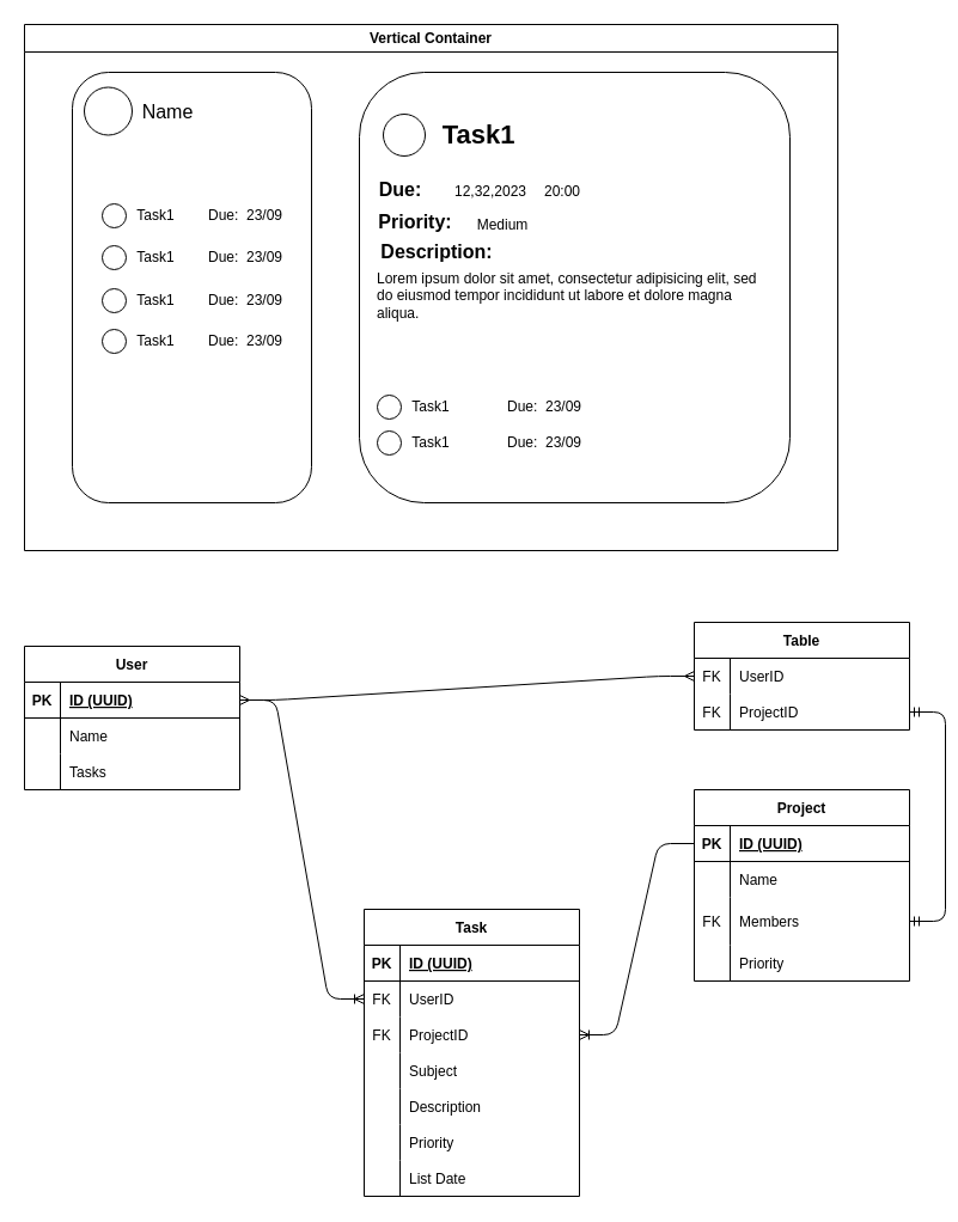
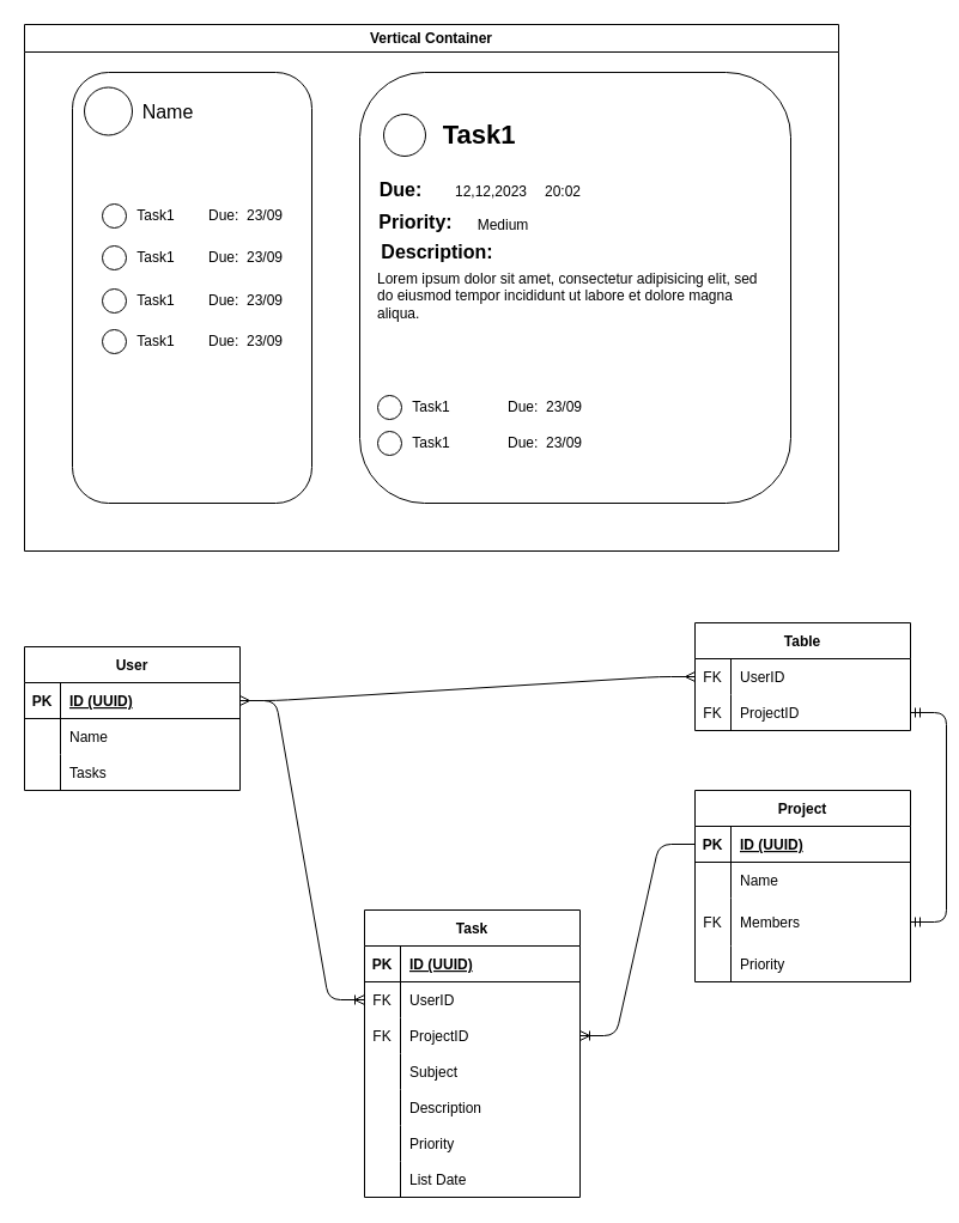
  <mxCell id="0" />
  <mxCell id="1" parent="0" />
  <mxCell id="2" value="Vertical Container" style="swimlane;whiteSpace=wrap;html=1;" parent="1" vertex="1"><mxGeometry x="20" y="20" width="680" height="440" as="geometry" /></mxCell>
  <mxCell id="3" value="" style="rounded=1;whiteSpace=wrap;html=1;" parent="2" vertex="1"><mxGeometry x="40" y="40" width="200" height="360" as="geometry" /></mxCell>
  <mxCell id="4" value="" style="rounded=1;whiteSpace=wrap;html=1;" parent="2" vertex="1"><mxGeometry x="280" y="40" width="360" height="360" as="geometry" /></mxCell>
  <mxCell id="5" value="Task1" style="text;html=1;strokeColor=none;fillColor=none;align=center;verticalAlign=middle;whiteSpace=wrap;rounded=0;" parent="2" vertex="1"><mxGeometry x="80" y="145" width="60" height="30" as="geometry" /></mxCell>
  <mxCell id="6" value="" style="ellipse;whiteSpace=wrap;html=1;aspect=fixed;" parent="2" vertex="1"><mxGeometry x="65" y="150" width="20" height="20" as="geometry" /></mxCell>
  <mxCell id="7" value="Due:&amp;nbsp; 23/09" style="text;html=1;strokeColor=none;fillColor=none;align=center;verticalAlign=middle;whiteSpace=wrap;rounded=0;" parent="2" vertex="1"><mxGeometry x="150" y="145" width="70" height="30" as="geometry" /></mxCell>
  <mxCell id="8" value="Task1" style="text;html=1;strokeColor=none;fillColor=none;align=center;verticalAlign=middle;whiteSpace=wrap;rounded=0;" parent="2" vertex="1"><mxGeometry x="80" y="180" width="60" height="30" as="geometry" /></mxCell>
  <mxCell id="9" value="" style="ellipse;whiteSpace=wrap;html=1;aspect=fixed;" parent="2" vertex="1"><mxGeometry x="65" y="185" width="20" height="20" as="geometry" /></mxCell>
  <mxCell id="10" value="Due:&amp;nbsp; 23/09" style="text;html=1;strokeColor=none;fillColor=none;align=center;verticalAlign=middle;whiteSpace=wrap;rounded=0;" parent="2" vertex="1"><mxGeometry x="150" y="180" width="70" height="30" as="geometry" /></mxCell>
  <mxCell id="11" value="Task1" style="text;html=1;strokeColor=none;fillColor=none;align=center;verticalAlign=middle;whiteSpace=wrap;rounded=0;" parent="2" vertex="1"><mxGeometry x="80" y="216" width="60" height="30" as="geometry" /></mxCell>
  <mxCell id="12" value="" style="ellipse;whiteSpace=wrap;html=1;aspect=fixed;" parent="2" vertex="1"><mxGeometry x="65" y="221" width="20" height="20" as="geometry" /></mxCell>
  <mxCell id="13" value="Due:&amp;nbsp; 23/09" style="text;html=1;strokeColor=none;fillColor=none;align=center;verticalAlign=middle;whiteSpace=wrap;rounded=0;" parent="2" vertex="1"><mxGeometry x="150" y="216" width="70" height="30" as="geometry" /></mxCell>
  <mxCell id="14" value="Task1" style="text;html=1;strokeColor=none;fillColor=none;align=center;verticalAlign=middle;whiteSpace=wrap;rounded=0;" parent="2" vertex="1"><mxGeometry x="80" y="250" width="60" height="30" as="geometry" /></mxCell>
  <mxCell id="15" value="" style="ellipse;whiteSpace=wrap;html=1;aspect=fixed;" parent="2" vertex="1"><mxGeometry x="65" y="255" width="20" height="20" as="geometry" /></mxCell>
  <mxCell id="16" value="Due:&amp;nbsp; 23/09" style="text;html=1;strokeColor=none;fillColor=none;align=center;verticalAlign=middle;whiteSpace=wrap;rounded=0;" parent="2" vertex="1"><mxGeometry x="150" y="250" width="70" height="30" as="geometry" /></mxCell>
  <mxCell id="17" value="" style="ellipse;whiteSpace=wrap;html=1;aspect=fixed;" parent="2" vertex="1"><mxGeometry x="300" y="75" width="35" height="35" as="geometry" /></mxCell>
  <mxCell id="18" value="Task1" style="text;html=1;strokeColor=none;fillColor=none;align=center;verticalAlign=middle;whiteSpace=wrap;rounded=0;fontSize=22;fontStyle=1" parent="2" vertex="1"><mxGeometry x="320" y="62.5" width="120" height="60" as="geometry" /></mxCell>
  <mxCell id="19" value="Description:" style="text;html=1;strokeColor=none;fillColor=none;align=center;verticalAlign=middle;whiteSpace=wrap;rounded=0;fontSize=16;fontStyle=1" parent="2" vertex="1"><mxGeometry x="280" y="175" width="130" height="30" as="geometry" /></mxCell>
  <mxCell id="20" value="&lt;h1&gt;&lt;br&gt;&lt;/h1&gt;&lt;p&gt;Lorem ipsum dolor sit amet, consectetur adipisicing elit, sed do eiusmod tempor incididunt ut labore et dolore magna aliqua.&lt;/p&gt;" style="text;html=1;strokeColor=none;fillColor=none;spacing=5;spacingTop=-20;whiteSpace=wrap;overflow=hidden;rounded=0;" parent="2" vertex="1"><mxGeometry x="290" y="155" width="340" height="100" as="geometry" /></mxCell>
  <mxCell id="21" value="&lt;font style=&quot;font-size: 16px;&quot;&gt;&lt;b&gt;Due:&lt;/b&gt;&lt;/font&gt;" style="text;html=1;strokeColor=none;fillColor=none;align=center;verticalAlign=middle;whiteSpace=wrap;rounded=0;" parent="2" vertex="1"><mxGeometry x="267.5" y="122.5" width="92.5" height="30" as="geometry" /></mxCell>
- <mxCell id="22" value="12,32,2023" style="text;html=1;strokeColor=none;fillColor=none;align=center;verticalAlign=middle;whiteSpace=wrap;rounded=0;" parent="2" vertex="1"><mxGeometry x="360" y="125" width="60" height="30" as="geometry" /></mxCell>
- <mxCell id="23" value="20:00" style="text;html=1;strokeColor=none;fillColor=none;align=center;verticalAlign=middle;whiteSpace=wrap;rounded=0;" parent="2" vertex="1"><mxGeometry x="420" y="125" width="60" height="30" as="geometry" /></mxCell>
+ <mxCell id="22" value="12,12,2023" style="text;html=1;strokeColor=none;fillColor=none;align=center;verticalAlign=middle;whiteSpace=wrap;rounded=0;" parent="2" vertex="1"><mxGeometry x="360" y="125" width="60" height="30" as="geometry" /></mxCell>
+ <mxCell id="23" value="20:02" style="text;html=1;strokeColor=none;fillColor=none;align=center;verticalAlign=middle;whiteSpace=wrap;rounded=0;" parent="2" vertex="1"><mxGeometry x="420" y="125" width="60" height="30" as="geometry" /></mxCell>
  <mxCell id="24" value="Task1" style="text;html=1;strokeColor=none;fillColor=none;align=center;verticalAlign=middle;whiteSpace=wrap;rounded=0;" parent="2" vertex="1"><mxGeometry x="310" y="305" width="60" height="30" as="geometry" /></mxCell>
  <mxCell id="25" value="" style="ellipse;whiteSpace=wrap;html=1;aspect=fixed;" parent="2" vertex="1"><mxGeometry x="295" y="310" width="20" height="20" as="geometry" /></mxCell>
  <mxCell id="26" value="Due:&amp;nbsp; 23/09" style="text;html=1;strokeColor=none;fillColor=none;align=center;verticalAlign=middle;whiteSpace=wrap;rounded=0;" parent="2" vertex="1"><mxGeometry x="400" y="305" width="70" height="30" as="geometry" /></mxCell>
  <mxCell id="27" value="" style="ellipse;whiteSpace=wrap;html=1;aspect=fixed;" parent="2" vertex="1"><mxGeometry x="50" y="52.5" width="40" height="40" as="geometry" /></mxCell>
  <mxCell id="28" value="Name" style="text;html=1;strokeColor=none;fillColor=none;align=center;verticalAlign=middle;whiteSpace=wrap;rounded=0;fontSize=16;" parent="2" vertex="1"><mxGeometry x="65" y="57.5" width="110" height="30" as="geometry" /></mxCell>
  <mxCell id="29" value="&lt;font style=&quot;font-size: 16px;&quot;&gt;&lt;b&gt;Priority:&lt;/b&gt;&lt;/font&gt;" style="text;html=1;strokeColor=none;fillColor=none;align=center;verticalAlign=middle;whiteSpace=wrap;rounded=0;" parent="2" vertex="1"><mxGeometry x="283.75" y="150" width="86.25" height="30" as="geometry" /></mxCell>
  <mxCell id="30" value="Medium" style="text;html=1;strokeColor=none;fillColor=none;align=center;verticalAlign=middle;whiteSpace=wrap;rounded=0;" parent="2" vertex="1"><mxGeometry x="370" y="152.5" width="60" height="30" as="geometry" /></mxCell>
  <mxCell id="31" value="Task1" style="text;html=1;strokeColor=none;fillColor=none;align=center;verticalAlign=middle;whiteSpace=wrap;rounded=0;" parent="2" vertex="1"><mxGeometry x="310" y="335" width="60" height="30" as="geometry" /></mxCell>
  <mxCell id="32" value="" style="ellipse;whiteSpace=wrap;html=1;aspect=fixed;" parent="2" vertex="1"><mxGeometry x="295" y="340" width="20" height="20" as="geometry" /></mxCell>
  <mxCell id="33" value="Due:&amp;nbsp; 23/09" style="text;html=1;strokeColor=none;fillColor=none;align=center;verticalAlign=middle;whiteSpace=wrap;rounded=0;" parent="2" vertex="1"><mxGeometry x="400" y="335" width="70" height="30" as="geometry" /></mxCell>
  <mxCell id="34" value="User" style="shape=table;startSize=30;container=1;collapsible=1;childLayout=tableLayout;fixedRows=1;rowLines=0;fontStyle=1;align=center;resizeLast=1;" parent="1" vertex="1"><mxGeometry x="20" y="540" width="180" height="120" as="geometry" /></mxCell>
  <mxCell id="35" value="" style="shape=tableRow;horizontal=0;startSize=0;swimlaneHead=0;swimlaneBody=0;fillColor=none;collapsible=0;dropTarget=0;points=[[0,0.5],[1,0.5]];portConstraint=eastwest;top=0;left=0;right=0;bottom=1;" parent="34" vertex="1"><mxGeometry y="30" width="180" height="30" as="geometry" /></mxCell>
  <mxCell id="36" value="PK" style="shape=partialRectangle;connectable=0;fillColor=none;top=0;left=0;bottom=0;right=0;fontStyle=1;overflow=hidden;" parent="35" vertex="1"><mxGeometry width="30" height="30" as="geometry"><mxRectangle width="30" height="30" as="alternateBounds" /></mxGeometry></mxCell>
  <mxCell id="37" value="ID (UUID)" style="shape=partialRectangle;connectable=0;fillColor=none;top=0;left=0;bottom=0;right=0;align=left;spacingLeft=6;fontStyle=5;overflow=hidden;" parent="35" vertex="1"><mxGeometry x="30" width="150" height="30" as="geometry"><mxRectangle width="150" height="30" as="alternateBounds" /></mxGeometry></mxCell>
  <mxCell id="38" value="" style="shape=tableRow;horizontal=0;startSize=0;swimlaneHead=0;swimlaneBody=0;fillColor=none;collapsible=0;dropTarget=0;points=[[0,0.5],[1,0.5]];portConstraint=eastwest;top=0;left=0;right=0;bottom=0;" parent="34" vertex="1"><mxGeometry y="60" width="180" height="30" as="geometry" /></mxCell>
  <mxCell id="39" value="" style="shape=partialRectangle;connectable=0;fillColor=none;top=0;left=0;bottom=0;right=0;editable=1;overflow=hidden;" parent="38" vertex="1"><mxGeometry width="30" height="30" as="geometry"><mxRectangle width="30" height="30" as="alternateBounds" /></mxGeometry></mxCell>
  <mxCell id="40" value="Name" style="shape=partialRectangle;connectable=0;fillColor=none;top=0;left=0;bottom=0;right=0;align=left;spacingLeft=6;overflow=hidden;" parent="38" vertex="1"><mxGeometry x="30" width="150" height="30" as="geometry"><mxRectangle width="150" height="30" as="alternateBounds" /></mxGeometry></mxCell>
  <mxCell id="41" value="" style="shape=tableRow;horizontal=0;startSize=0;swimlaneHead=0;swimlaneBody=0;fillColor=none;collapsible=0;dropTarget=0;points=[[0,0.5],[1,0.5]];portConstraint=eastwest;top=0;left=0;right=0;bottom=0;" parent="34" vertex="1"><mxGeometry y="90" width="180" height="30" as="geometry" /></mxCell>
  <mxCell id="42" value="" style="shape=partialRectangle;connectable=0;fillColor=none;top=0;left=0;bottom=0;right=0;editable=1;overflow=hidden;" parent="41" vertex="1"><mxGeometry width="30" height="30" as="geometry"><mxRectangle width="30" height="30" as="alternateBounds" /></mxGeometry></mxCell>
  <mxCell id="43" value="Tasks" style="shape=partialRectangle;connectable=0;fillColor=none;top=0;left=0;bottom=0;right=0;align=left;spacingLeft=6;overflow=hidden;" parent="41" vertex="1"><mxGeometry x="30" width="150" height="30" as="geometry"><mxRectangle width="150" height="30" as="alternateBounds" /></mxGeometry></mxCell>
  <mxCell id="44" value="Task" style="shape=table;startSize=30;container=1;collapsible=1;childLayout=tableLayout;fixedRows=1;rowLines=0;fontStyle=1;align=center;resizeLast=1;" parent="1" vertex="1"><mxGeometry x="304" y="760" width="180" height="240" as="geometry" /></mxCell>
  <mxCell id="45" value="" style="shape=tableRow;horizontal=0;startSize=0;swimlaneHead=0;swimlaneBody=0;fillColor=none;collapsible=0;dropTarget=0;points=[[0,0.5],[1,0.5]];portConstraint=eastwest;top=0;left=0;right=0;bottom=1;" parent="44" vertex="1"><mxGeometry y="30" width="180" height="30" as="geometry" /></mxCell>
  <mxCell id="46" value="PK" style="shape=partialRectangle;connectable=0;fillColor=none;top=0;left=0;bottom=0;right=0;fontStyle=1;overflow=hidden;" parent="45" vertex="1"><mxGeometry width="30" height="30" as="geometry"><mxRectangle width="30" height="30" as="alternateBounds" /></mxGeometry></mxCell>
  <mxCell id="47" value="ID (UUID)" style="shape=partialRectangle;connectable=0;fillColor=none;top=0;left=0;bottom=0;right=0;align=left;spacingLeft=6;fontStyle=5;overflow=hidden;" parent="45" vertex="1"><mxGeometry x="30" width="150" height="30" as="geometry"><mxRectangle width="150" height="30" as="alternateBounds" /></mxGeometry></mxCell>
  <mxCell id="48" value="" style="shape=tableRow;horizontal=0;startSize=0;swimlaneHead=0;swimlaneBody=0;fillColor=none;collapsible=0;dropTarget=0;points=[[0,0.5],[1,0.5]];portConstraint=eastwest;top=0;left=0;right=0;bottom=0;" parent="44" vertex="1"><mxGeometry y="60" width="180" height="30" as="geometry" /></mxCell>
  <mxCell id="49" value="FK" style="shape=partialRectangle;connectable=0;fillColor=none;top=0;left=0;bottom=0;right=0;editable=1;overflow=hidden;" parent="48" vertex="1"><mxGeometry width="30" height="30" as="geometry"><mxRectangle width="30" height="30" as="alternateBounds" /></mxGeometry></mxCell>
  <mxCell id="50" value="UserID" style="shape=partialRectangle;connectable=0;fillColor=none;top=0;left=0;bottom=0;right=0;align=left;spacingLeft=6;overflow=hidden;" parent="48" vertex="1"><mxGeometry x="30" width="150" height="30" as="geometry"><mxRectangle width="150" height="30" as="alternateBounds" /></mxGeometry></mxCell>
  <mxCell id="51" value="" style="shape=tableRow;horizontal=0;startSize=0;swimlaneHead=0;swimlaneBody=0;fillColor=none;collapsible=0;dropTarget=0;points=[[0,0.5],[1,0.5]];portConstraint=eastwest;top=0;left=0;right=0;bottom=0;" parent="44" vertex="1"><mxGeometry y="90" width="180" height="30" as="geometry" /></mxCell>
  <mxCell id="52" value="FK" style="shape=partialRectangle;connectable=0;fillColor=none;top=0;left=0;bottom=0;right=0;editable=1;overflow=hidden;" parent="51" vertex="1"><mxGeometry width="30" height="30" as="geometry"><mxRectangle width="30" height="30" as="alternateBounds" /></mxGeometry></mxCell>
  <mxCell id="53" value="ProjectID" style="shape=partialRectangle;connectable=0;fillColor=none;top=0;left=0;bottom=0;right=0;align=left;spacingLeft=6;overflow=hidden;" parent="51" vertex="1"><mxGeometry x="30" width="150" height="30" as="geometry"><mxRectangle width="150" height="30" as="alternateBounds" /></mxGeometry></mxCell>
  <mxCell id="54" value="" style="shape=tableRow;horizontal=0;startSize=0;swimlaneHead=0;swimlaneBody=0;fillColor=none;collapsible=0;dropTarget=0;points=[[0,0.5],[1,0.5]];portConstraint=eastwest;top=0;left=0;right=0;bottom=0;" parent="44" vertex="1"><mxGeometry y="120" width="180" height="30" as="geometry" /></mxCell>
  <mxCell id="55" value="" style="shape=partialRectangle;connectable=0;fillColor=none;top=0;left=0;bottom=0;right=0;editable=1;overflow=hidden;" parent="54" vertex="1"><mxGeometry width="30" height="30" as="geometry"><mxRectangle width="30" height="30" as="alternateBounds" /></mxGeometry></mxCell>
  <mxCell id="56" value="Subject" style="shape=partialRectangle;connectable=0;fillColor=none;top=0;left=0;bottom=0;right=0;align=left;spacingLeft=6;overflow=hidden;" parent="54" vertex="1"><mxGeometry x="30" width="150" height="30" as="geometry"><mxRectangle width="150" height="30" as="alternateBounds" /></mxGeometry></mxCell>
  <mxCell id="57" value="" style="shape=tableRow;horizontal=0;startSize=0;swimlaneHead=0;swimlaneBody=0;fillColor=none;collapsible=0;dropTarget=0;points=[[0,0.5],[1,0.5]];portConstraint=eastwest;top=0;left=0;right=0;bottom=0;" parent="44" vertex="1"><mxGeometry y="150" width="180" height="30" as="geometry" /></mxCell>
  <mxCell id="58" value="" style="shape=partialRectangle;connectable=0;fillColor=none;top=0;left=0;bottom=0;right=0;fontStyle=0;overflow=hidden;" parent="57" vertex="1"><mxGeometry width="30" height="30" as="geometry"><mxRectangle width="30" height="30" as="alternateBounds" /></mxGeometry></mxCell>
  <mxCell id="59" value="Description" style="shape=partialRectangle;connectable=0;fillColor=none;top=0;left=0;bottom=0;right=0;align=left;spacingLeft=6;fontStyle=0;overflow=hidden;" parent="57" vertex="1"><mxGeometry x="30" width="150" height="30" as="geometry"><mxRectangle width="150" height="30" as="alternateBounds" /></mxGeometry></mxCell>
  <mxCell id="60" value="" style="shape=tableRow;horizontal=0;startSize=0;swimlaneHead=0;swimlaneBody=0;fillColor=none;collapsible=0;dropTarget=0;points=[[0,0.5],[1,0.5]];portConstraint=eastwest;top=0;left=0;right=0;bottom=0;" parent="44" vertex="1"><mxGeometry y="180" width="180" height="30" as="geometry" /></mxCell>
  <mxCell id="61" value="" style="shape=partialRectangle;connectable=0;fillColor=none;top=0;left=0;bottom=0;right=0;fontStyle=0;overflow=hidden;" parent="60" vertex="1"><mxGeometry width="30" height="30" as="geometry"><mxRectangle width="30" height="30" as="alternateBounds" /></mxGeometry></mxCell>
  <mxCell id="62" value="Priority" style="shape=partialRectangle;connectable=0;fillColor=none;top=0;left=0;bottom=0;right=0;align=left;spacingLeft=6;fontStyle=0;overflow=hidden;" parent="60" vertex="1"><mxGeometry x="30" width="150" height="30" as="geometry"><mxRectangle width="150" height="30" as="alternateBounds" /></mxGeometry></mxCell>
  <mxCell id="63" value="" style="shape=tableRow;horizontal=0;startSize=0;swimlaneHead=0;swimlaneBody=0;fillColor=none;collapsible=0;dropTarget=0;points=[[0,0.5],[1,0.5]];portConstraint=eastwest;top=0;left=0;right=0;bottom=0;" parent="44" vertex="1"><mxGeometry y="210" width="180" height="30" as="geometry" /></mxCell>
  <mxCell id="64" value="" style="shape=partialRectangle;connectable=0;fillColor=none;top=0;left=0;bottom=0;right=0;fontStyle=0;overflow=hidden;" parent="63" vertex="1"><mxGeometry width="30" height="30" as="geometry"><mxRectangle width="30" height="30" as="alternateBounds" /></mxGeometry></mxCell>
  <mxCell id="65" value="List Date" style="shape=partialRectangle;connectable=0;fillColor=none;top=0;left=0;bottom=0;right=0;align=left;spacingLeft=6;fontStyle=0;overflow=hidden;" parent="63" vertex="1"><mxGeometry x="30" width="150" height="30" as="geometry"><mxRectangle width="150" height="30" as="alternateBounds" /></mxGeometry></mxCell>
  <mxCell id="66" value="Project" style="shape=table;startSize=30;container=1;collapsible=1;childLayout=tableLayout;fixedRows=1;rowLines=0;fontStyle=1;align=center;resizeLast=1;" parent="1" vertex="1"><mxGeometry x="580" y="660" width="180" height="160" as="geometry" /></mxCell>
  <mxCell id="67" value="" style="shape=tableRow;horizontal=0;startSize=0;swimlaneHead=0;swimlaneBody=0;fillColor=none;collapsible=0;dropTarget=0;points=[[0,0.5],[1,0.5]];portConstraint=eastwest;top=0;left=0;right=0;bottom=1;" parent="66" vertex="1"><mxGeometry y="30" width="180" height="30" as="geometry" /></mxCell>
  <mxCell id="68" value="PK" style="shape=partialRectangle;connectable=0;fillColor=none;top=0;left=0;bottom=0;right=0;fontStyle=1;overflow=hidden;" parent="67" vertex="1"><mxGeometry width="30" height="30" as="geometry"><mxRectangle width="30" height="30" as="alternateBounds" /></mxGeometry></mxCell>
  <mxCell id="69" value="ID (UUID)" style="shape=partialRectangle;connectable=0;fillColor=none;top=0;left=0;bottom=0;right=0;align=left;spacingLeft=6;fontStyle=5;overflow=hidden;" parent="67" vertex="1"><mxGeometry x="30" width="150" height="30" as="geometry"><mxRectangle width="150" height="30" as="alternateBounds" /></mxGeometry></mxCell>
  <mxCell id="70" value="" style="shape=tableRow;horizontal=0;startSize=0;swimlaneHead=0;swimlaneBody=0;fillColor=none;collapsible=0;dropTarget=0;points=[[0,0.5],[1,0.5]];portConstraint=eastwest;top=0;left=0;right=0;bottom=0;" parent="66" vertex="1"><mxGeometry y="60" width="180" height="30" as="geometry" /></mxCell>
  <mxCell id="71" value="" style="shape=partialRectangle;connectable=0;fillColor=none;top=0;left=0;bottom=0;right=0;editable=1;overflow=hidden;" parent="70" vertex="1"><mxGeometry width="30" height="30" as="geometry"><mxRectangle width="30" height="30" as="alternateBounds" /></mxGeometry></mxCell>
  <mxCell id="72" value="Name" style="shape=partialRectangle;connectable=0;fillColor=none;top=0;left=0;bottom=0;right=0;align=left;spacingLeft=6;overflow=hidden;" parent="70" vertex="1"><mxGeometry x="30" width="150" height="30" as="geometry"><mxRectangle width="150" height="30" as="alternateBounds" /></mxGeometry></mxCell>
  <mxCell id="73" value="" style="shape=tableRow;horizontal=0;startSize=0;swimlaneHead=0;swimlaneBody=0;fillColor=none;collapsible=0;dropTarget=0;points=[[0,0.5],[1,0.5]];portConstraint=eastwest;top=0;left=0;right=0;bottom=0;" parent="66" vertex="1"><mxGeometry y="90" width="180" height="40" as="geometry" /></mxCell>
  <mxCell id="74" value="FK" style="shape=partialRectangle;connectable=0;fillColor=none;top=0;left=0;bottom=0;right=0;editable=1;overflow=hidden;" parent="73" vertex="1"><mxGeometry width="30" height="40" as="geometry"><mxRectangle width="30" height="40" as="alternateBounds" /></mxGeometry></mxCell>
  <mxCell id="75" value="Members" style="shape=partialRectangle;connectable=0;fillColor=none;top=0;left=0;bottom=0;right=0;align=left;spacingLeft=6;overflow=hidden;" parent="73" vertex="1"><mxGeometry x="30" width="150" height="40" as="geometry"><mxRectangle width="150" height="40" as="alternateBounds" /></mxGeometry></mxCell>
  <mxCell id="76" value="" style="shape=tableRow;horizontal=0;startSize=0;swimlaneHead=0;swimlaneBody=0;fillColor=none;collapsible=0;dropTarget=0;points=[[0,0.5],[1,0.5]];portConstraint=eastwest;top=0;left=0;right=0;bottom=0;" parent="66" vertex="1"><mxGeometry y="130" width="180" height="30" as="geometry" /></mxCell>
  <mxCell id="77" value="" style="shape=partialRectangle;connectable=0;fillColor=none;top=0;left=0;bottom=0;right=0;editable=1;overflow=hidden;" parent="76" vertex="1"><mxGeometry width="30" height="30" as="geometry"><mxRectangle width="30" height="30" as="alternateBounds" /></mxGeometry></mxCell>
  <mxCell id="78" value="Priority" style="shape=partialRectangle;connectable=0;fillColor=none;top=0;left=0;bottom=0;right=0;align=left;spacingLeft=6;overflow=hidden;" parent="76" vertex="1"><mxGeometry x="30" width="150" height="30" as="geometry"><mxRectangle width="150" height="30" as="alternateBounds" /></mxGeometry></mxCell>
  <mxCell id="79" value="" style="edgeStyle=entityRelationEdgeStyle;fontSize=12;html=1;endArrow=ERoneToMany;exitX=1;exitY=0.5;exitDx=0;exitDy=0;entryX=0;entryY=0.5;entryDx=0;entryDy=0;" parent="1" source="35" target="48" edge="1"><mxGeometry width="100" height="100" relative="1" as="geometry"><mxPoint x="340" y="800" as="sourcePoint" /><mxPoint x="440" y="700" as="targetPoint" /></mxGeometry></mxCell>
  <mxCell id="80" value="" style="edgeStyle=entityRelationEdgeStyle;fontSize=12;html=1;endArrow=ERoneToMany;exitX=0;exitY=0.5;exitDx=0;exitDy=0;entryX=1;entryY=0.5;entryDx=0;entryDy=0;" parent="1" source="67" target="51" edge="1"><mxGeometry width="100" height="100" relative="1" as="geometry"><mxPoint x="340" y="800" as="sourcePoint" /><mxPoint x="440" y="700" as="targetPoint" /></mxGeometry></mxCell>
  <mxCell id="81" value="Table" style="shape=table;startSize=30;container=1;collapsible=1;childLayout=tableLayout;fixedRows=1;rowLines=0;fontStyle=1;align=center;resizeLast=1;" parent="1" vertex="1"><mxGeometry x="580" y="520" width="180" height="90" as="geometry" /></mxCell>
  <mxCell id="82" value="" style="shape=tableRow;horizontal=0;startSize=0;swimlaneHead=0;swimlaneBody=0;fillColor=none;collapsible=0;dropTarget=0;points=[[0,0.5],[1,0.5]];portConstraint=eastwest;top=0;left=0;right=0;bottom=0;" parent="81" vertex="1"><mxGeometry y="30" width="180" height="30" as="geometry" /></mxCell>
  <mxCell id="83" value="FK" style="shape=partialRectangle;connectable=0;fillColor=none;top=0;left=0;bottom=0;right=0;editable=1;overflow=hidden;" parent="82" vertex="1"><mxGeometry width="30" height="30" as="geometry"><mxRectangle width="30" height="30" as="alternateBounds" /></mxGeometry></mxCell>
  <mxCell id="84" value="UserID" style="shape=partialRectangle;connectable=0;fillColor=none;top=0;left=0;bottom=0;right=0;align=left;spacingLeft=6;overflow=hidden;" parent="82" vertex="1"><mxGeometry x="30" width="150" height="30" as="geometry"><mxRectangle width="150" height="30" as="alternateBounds" /></mxGeometry></mxCell>
  <mxCell id="85" value="" style="shape=tableRow;horizontal=0;startSize=0;swimlaneHead=0;swimlaneBody=0;fillColor=none;collapsible=0;dropTarget=0;points=[[0,0.5],[1,0.5]];portConstraint=eastwest;top=0;left=0;right=0;bottom=0;" parent="81" vertex="1"><mxGeometry y="60" width="180" height="30" as="geometry" /></mxCell>
  <mxCell id="86" value="FK" style="shape=partialRectangle;connectable=0;fillColor=none;top=0;left=0;bottom=0;right=0;editable=1;overflow=hidden;" parent="85" vertex="1"><mxGeometry width="30" height="30" as="geometry"><mxRectangle width="30" height="30" as="alternateBounds" /></mxGeometry></mxCell>
  <mxCell id="87" value="ProjectID" style="shape=partialRectangle;connectable=0;fillColor=none;top=0;left=0;bottom=0;right=0;align=left;spacingLeft=6;overflow=hidden;" parent="85" vertex="1"><mxGeometry x="30" width="150" height="30" as="geometry"><mxRectangle width="150" height="30" as="alternateBounds" /></mxGeometry></mxCell>
  <mxCell id="88" value="" style="edgeStyle=entityRelationEdgeStyle;fontSize=12;html=1;endArrow=ERmandOne;startArrow=ERmandOne;exitX=1;exitY=0.5;exitDx=0;exitDy=0;entryX=1;entryY=0.5;entryDx=0;entryDy=0;" parent="1" source="85" target="73" edge="1"><mxGeometry width="100" height="100" relative="1" as="geometry"><mxPoint x="340" y="680" as="sourcePoint" /><mxPoint x="440" y="580" as="targetPoint" /></mxGeometry></mxCell>
  <mxCell id="89" value="" style="edgeStyle=entityRelationEdgeStyle;fontSize=12;html=1;endArrow=ERmany;startArrow=ERmany;exitX=1;exitY=0.5;exitDx=0;exitDy=0;entryX=0;entryY=0.5;entryDx=0;entryDy=0;" parent="1" source="35" target="82" edge="1"><mxGeometry width="100" height="100" relative="1" as="geometry"><mxPoint x="340" y="680" as="sourcePoint" /><mxPoint x="440" y="580" as="targetPoint" /></mxGeometry></mxCell>
